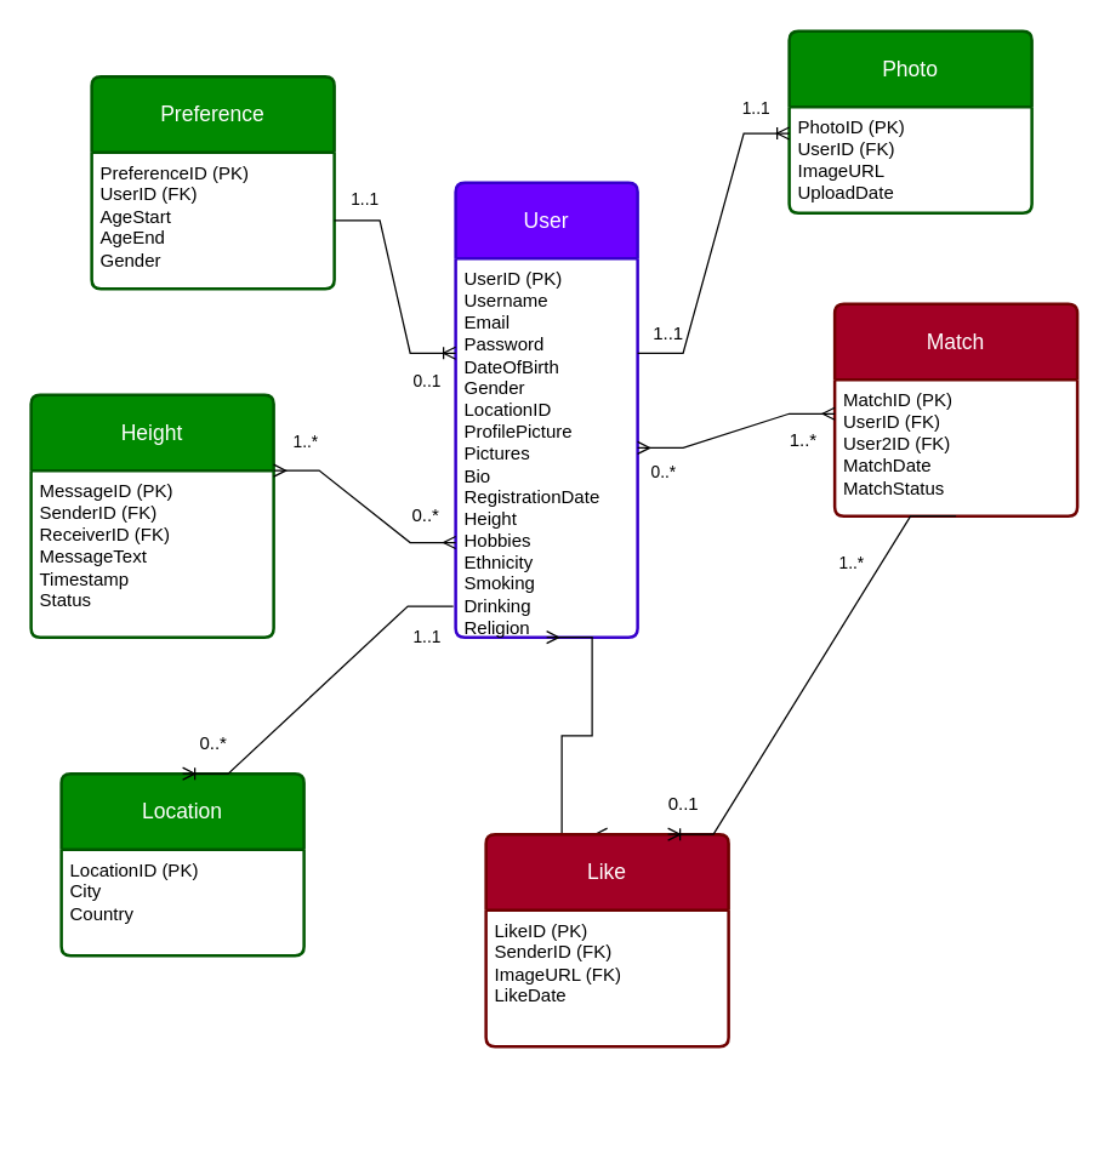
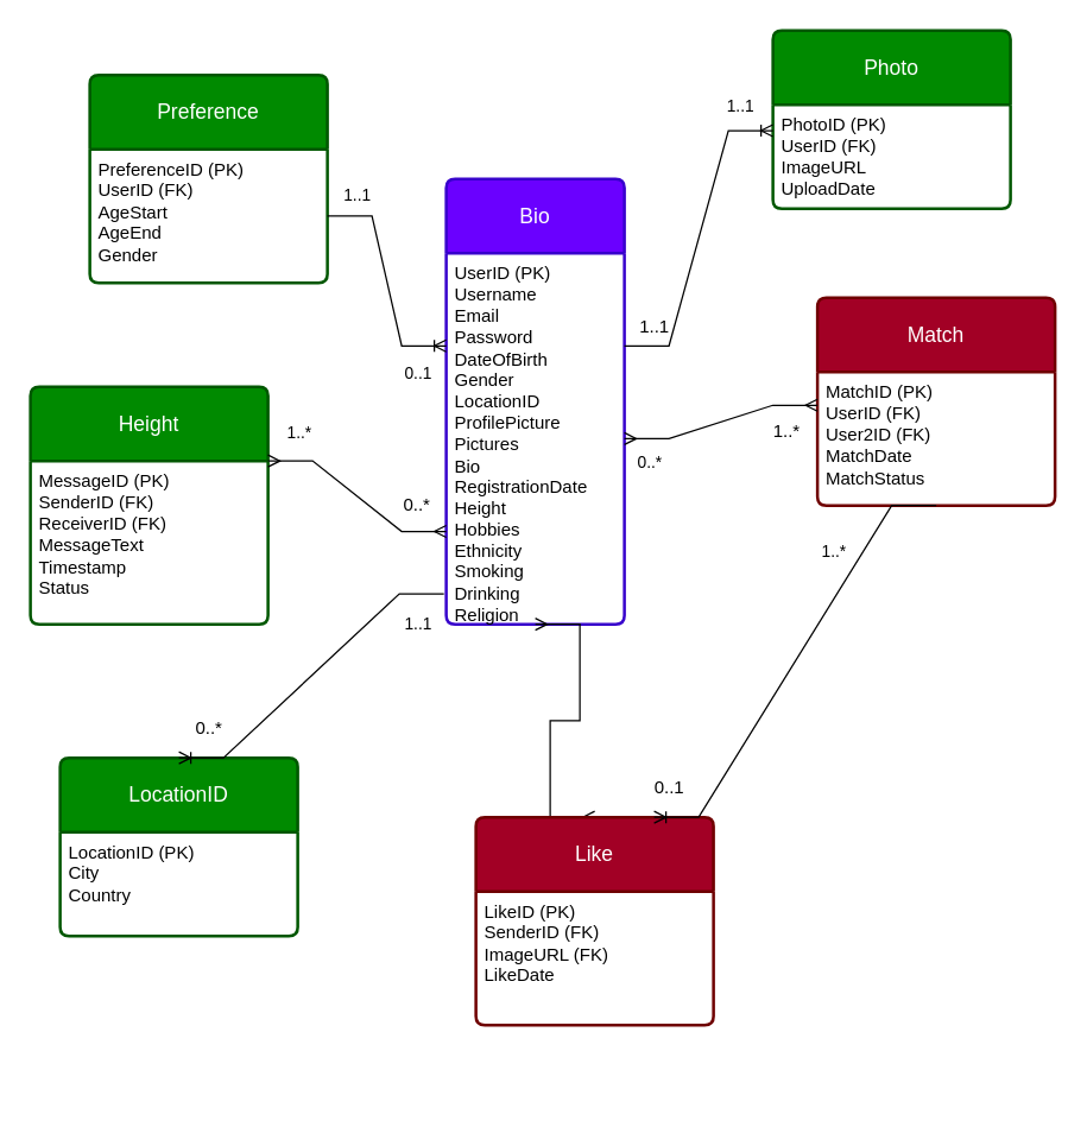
  <mxCell id="0" />
  <mxCell id="1" parent="0" />
- <mxCell id="2" value="User" style="swimlane;childLayout=stackLayout;horizontal=1;startSize=50;horizontalStack=0;rounded=1;fontSize=14;fontStyle=0;strokeWidth=2;resizeParent=0;resizeLast=1;shadow=0;dashed=0;align=center;arcSize=4;whiteSpace=wrap;html=1;fillColor=#6a00ff;fontColor=#ffffff;strokeColor=#3700CC;" parent="1" vertex="1"><mxGeometry x="300" y="120" width="120" height="300" as="geometry" /></mxCell>
+ <mxCell id="2" value="Bio" style="swimlane;childLayout=stackLayout;horizontal=1;startSize=50;horizontalStack=0;rounded=1;fontSize=14;fontStyle=0;strokeWidth=2;resizeParent=0;resizeLast=1;shadow=0;dashed=0;align=center;arcSize=4;whiteSpace=wrap;html=1;fillColor=#6a00ff;fontColor=#ffffff;strokeColor=#3700CC;" parent="1" vertex="1"><mxGeometry x="300" y="120" width="120" height="300" as="geometry" /></mxCell>
  <mxCell id="3" value="UserID (PK)&lt;br&gt;Username&lt;br&gt;Email&lt;br&gt;Password&lt;br&gt;DateOfBirth&lt;br&gt;Gender&lt;br&gt;LocationID&lt;br&gt;ProfilePicture&lt;br&gt;Pictures&lt;br&gt;Bio&lt;br&gt;RegistrationDate&lt;br&gt;Height&lt;br&gt;Hobbies&lt;br&gt;Ethnicity&lt;br&gt;Smoking&lt;br&gt;Drinking&lt;br&gt;Religion" style="align=left;strokeColor=none;fillColor=none;spacingLeft=4;fontSize=12;verticalAlign=top;resizable=0;rotatable=0;part=1;html=1;" parent="2" vertex="1"><mxGeometry y="50" width="120" height="250" as="geometry" /></mxCell>
  <mxCell id="4" value="Match" style="swimlane;childLayout=stackLayout;horizontal=1;startSize=50;horizontalStack=0;rounded=1;fontSize=14;fontStyle=0;strokeWidth=2;resizeParent=0;resizeLast=1;shadow=0;dashed=0;align=center;arcSize=4;whiteSpace=wrap;html=1;fillColor=#a20025;fontColor=#ffffff;strokeColor=#6F0000;" parent="1" vertex="1"><mxGeometry x="550" y="200" width="160" height="140" as="geometry" /></mxCell>
  <mxCell id="5" value="MatchID (PK)&lt;br&gt;UserID (FK)&lt;br&gt;User2ID (FK)&lt;br&gt;MatchDate&lt;br&gt;MatchStatus" style="align=left;strokeColor=none;fillColor=none;spacingLeft=4;fontSize=12;verticalAlign=top;resizable=0;rotatable=0;part=1;html=1;" parent="4" vertex="1"><mxGeometry y="50" width="160" height="90" as="geometry" /></mxCell>
  <mxCell id="6" value="Height" style="swimlane;childLayout=stackLayout;horizontal=1;startSize=50;horizontalStack=0;rounded=1;fontSize=14;fontStyle=0;strokeWidth=2;resizeParent=0;resizeLast=1;shadow=0;dashed=0;align=center;arcSize=4;whiteSpace=wrap;html=1;fillColor=#008a00;fontColor=#ffffff;strokeColor=#005700;" parent="1" vertex="1"><mxGeometry x="20" y="260" width="160" height="160" as="geometry" /></mxCell>
  <mxCell id="7" value="MessageID (PK)&lt;br&gt;SenderID (FK)&lt;br&gt;ReceiverID (FK)&lt;br&gt;MessageText&lt;br&gt;Timestamp&lt;br&gt;Status" style="align=left;strokeColor=none;fillColor=none;spacingLeft=4;fontSize=12;verticalAlign=top;resizable=0;rotatable=0;part=1;html=1;" parent="6" vertex="1"><mxGeometry y="50" width="160" height="110" as="geometry" /></mxCell>
  <mxCell id="8" value="Photo" style="swimlane;childLayout=stackLayout;horizontal=1;startSize=50;horizontalStack=0;rounded=1;fontSize=14;fontStyle=0;strokeWidth=2;resizeParent=0;resizeLast=1;shadow=0;dashed=0;align=center;arcSize=4;whiteSpace=wrap;html=1;fillColor=#008a00;fontColor=#ffffff;strokeColor=#005700;" parent="1" vertex="1"><mxGeometry x="520" y="20" width="160" height="120" as="geometry" /></mxCell>
  <mxCell id="9" value="PhotoID (PK)&lt;br&gt;UserID (FK)&lt;br&gt;ImageURL&lt;br&gt;UploadDate" style="align=left;strokeColor=none;fillColor=none;spacingLeft=4;fontSize=12;verticalAlign=top;resizable=0;rotatable=0;part=1;html=1;" parent="8" vertex="1"><mxGeometry y="50" width="160" height="70" as="geometry" /></mxCell>
  <mxCell id="10" value="1..1" style="edgeStyle=entityRelationEdgeStyle;fontSize=12;html=1;endArrow=ERoneToMany;rounded=0;entryX=0;entryY=0.25;entryDx=0;entryDy=0;exitX=1;exitY=0.25;exitDx=0;exitDy=0;" parent="1" source="3" target="9" edge="1"><mxGeometry x="-0.81" y="13" width="100" height="100" relative="1" as="geometry"><mxPoint x="280" y="650" as="sourcePoint" /><mxPoint x="380" y="550" as="targetPoint" /><mxPoint as="offset" /></mxGeometry></mxCell>
  <mxCell id="11" value="1..1" style="edgeLabel;html=1;align=center;verticalAlign=middle;resizable=0;points=[];" vertex="1" connectable="0" parent="10"><mxGeometry x="0.783" y="-1" relative="1" as="geometry"><mxPoint y="-18" as="offset" /></mxGeometry></mxCell>
  <mxCell id="12" value="1..*" style="edgeStyle=entityRelationEdgeStyle;fontSize=12;html=1;endArrow=ERmany;startArrow=ERmany;rounded=0;exitX=1;exitY=0.5;exitDx=0;exitDy=0;entryX=0;entryY=0.25;entryDx=0;entryDy=0;" parent="1" source="3" target="5" edge="1"><mxGeometry x="0.7" y="-17" width="100" height="100" relative="1" as="geometry"><mxPoint x="280" y="650" as="sourcePoint" /><mxPoint x="380" y="550" as="targetPoint" /><mxPoint as="offset" /></mxGeometry></mxCell>
  <mxCell id="13" value="0..*" style="edgeLabel;html=1;align=center;verticalAlign=middle;resizable=0;points=[];" vertex="1" connectable="0" parent="12"><mxGeometry x="-0.767" y="-1" relative="1" as="geometry"><mxPoint y="14" as="offset" /></mxGeometry></mxCell>
  <mxCell id="14" value="" style="edgeStyle=entityRelationEdgeStyle;fontSize=12;html=1;endArrow=ERmany;startArrow=ERmany;rounded=0;entryX=0.5;entryY=0;entryDx=0;entryDy=0;" parent="1" target="17" edge="1"><mxGeometry width="100" height="100" relative="1" as="geometry"><mxPoint x="360" y="420" as="sourcePoint" /><mxPoint x="310" y="603" as="targetPoint" /></mxGeometry></mxCell>
  <mxCell id="15" value="0..*" style="edgeStyle=entityRelationEdgeStyle;fontSize=12;html=1;endArrow=ERmany;startArrow=ERmany;rounded=0;entryX=0;entryY=0.75;entryDx=0;entryDy=0;exitX=1;exitY=0;exitDx=0;exitDy=0;" parent="1" source="7" target="3" edge="1"><mxGeometry x="0.707" y="18" width="100" height="100" relative="1" as="geometry"><mxPoint x="330" y="710" as="sourcePoint" /><mxPoint x="430" y="610" as="targetPoint" /><mxPoint as="offset" /></mxGeometry></mxCell>
  <mxCell id="16" value="1..*" style="edgeLabel;html=1;align=center;verticalAlign=middle;resizable=0;points=[];" vertex="1" connectable="0" parent="15"><mxGeometry x="-0.736" relative="1" as="geometry"><mxPoint x="2" y="-20" as="offset" /></mxGeometry></mxCell>
  <mxCell id="17" value="Like" style="swimlane;childLayout=stackLayout;horizontal=1;startSize=50;horizontalStack=0;rounded=1;fontSize=14;fontStyle=0;strokeWidth=2;resizeParent=0;resizeLast=1;shadow=0;dashed=0;align=center;arcSize=4;whiteSpace=wrap;html=1;fillColor=#a20025;fontColor=#ffffff;strokeColor=#6F0000;" parent="1" vertex="1"><mxGeometry x="320" y="550" width="160" height="140" as="geometry" /></mxCell>
  <mxCell id="18" value="LikeID (PK)&lt;br&gt;SenderID (FK)&lt;br&gt;ImageURL (FK)&lt;br&gt;LikeDate" style="align=left;strokeColor=none;fillColor=none;spacingLeft=4;fontSize=12;verticalAlign=top;resizable=0;rotatable=0;part=1;html=1;" parent="17" vertex="1"><mxGeometry y="50" width="160" height="90" as="geometry" /></mxCell>
  <mxCell id="19" value="0..1" style="edgeStyle=entityRelationEdgeStyle;fontSize=12;html=1;endArrow=ERoneToMany;rounded=0;exitX=0.5;exitY=1;exitDx=0;exitDy=0;entryX=0.75;entryY=0;entryDx=0;entryDy=0;" parent="1" source="5" target="17" edge="1"><mxGeometry x="0.935" y="-20" width="100" height="100" relative="1" as="geometry"><mxPoint x="370" y="730" as="sourcePoint" /><mxPoint x="430" y="610" as="targetPoint" /><Array as="points"><mxPoint x="500" y="750" /><mxPoint x="390" y="750" /><mxPoint x="400" y="730" /></Array><mxPoint as="offset" /></mxGeometry></mxCell>
  <mxCell id="20" value="1..*" style="edgeLabel;html=1;align=center;verticalAlign=middle;resizable=0;points=[];" vertex="1" connectable="0" parent="19"><mxGeometry x="-0.64" y="-2" relative="1" as="geometry"><mxPoint x="-25" y="10" as="offset" /></mxGeometry></mxCell>
  <mxCell id="21" value="Preference" style="swimlane;childLayout=stackLayout;horizontal=1;startSize=50;horizontalStack=0;rounded=1;fontSize=14;fontStyle=0;strokeWidth=2;resizeParent=0;resizeLast=1;shadow=0;dashed=0;align=center;arcSize=4;whiteSpace=wrap;html=1;fillColor=#008a00;fontColor=#ffffff;strokeColor=#005700;" vertex="1" parent="1"><mxGeometry x="60" y="50" width="160" height="140" as="geometry" /></mxCell>
  <mxCell id="22" value="PreferenceID (PK)&lt;br&gt;UserID (FK)&lt;br&gt;AgeStart&lt;br&gt;AgeEnd&lt;br&gt;Gender" style="align=left;strokeColor=none;fillColor=none;spacingLeft=4;fontSize=12;verticalAlign=top;resizable=0;rotatable=0;part=1;html=1;" vertex="1" parent="21"><mxGeometry y="50" width="160" height="90" as="geometry" /></mxCell>
- <mxCell id="23" value="Location" style="swimlane;childLayout=stackLayout;horizontal=1;startSize=50;horizontalStack=0;rounded=1;fontSize=14;fontStyle=0;strokeWidth=2;resizeParent=0;resizeLast=1;shadow=0;dashed=0;align=center;arcSize=4;whiteSpace=wrap;html=1;fillColor=#008a00;fontColor=#ffffff;strokeColor=#005700;" vertex="1" parent="1"><mxGeometry x="40" y="510" width="160" height="120" as="geometry" /></mxCell>
+ <mxCell id="23" value="LocationID" style="swimlane;childLayout=stackLayout;horizontal=1;startSize=50;horizontalStack=0;rounded=1;fontSize=14;fontStyle=0;strokeWidth=2;resizeParent=0;resizeLast=1;shadow=0;dashed=0;align=center;arcSize=4;whiteSpace=wrap;html=1;fillColor=#008a00;fontColor=#ffffff;strokeColor=#005700;" vertex="1" parent="1"><mxGeometry x="40" y="510" width="160" height="120" as="geometry" /></mxCell>
  <mxCell id="24" value="LocationID (PK)&lt;br&gt;City&lt;br&gt;Country" style="align=left;strokeColor=none;fillColor=none;spacingLeft=4;fontSize=12;verticalAlign=top;resizable=0;rotatable=0;part=1;html=1;" vertex="1" parent="23"><mxGeometry y="50" width="160" height="70" as="geometry" /></mxCell>
  <mxCell id="25" value="" style="edgeStyle=entityRelationEdgeStyle;fontSize=12;html=1;endArrow=ERoneToMany;rounded=0;entryX=0;entryY=0.25;entryDx=0;entryDy=0;exitX=1;exitY=0.5;exitDx=0;exitDy=0;" edge="1" parent="1" source="22" target="3"><mxGeometry width="100" height="100" relative="1" as="geometry"><mxPoint x="350" y="350" as="sourcePoint" /><mxPoint x="450" y="250" as="targetPoint" /></mxGeometry></mxCell>
  <mxCell id="26" value="1..1" style="edgeLabel;html=1;align=center;verticalAlign=middle;resizable=0;points=[];" vertex="1" connectable="0" parent="25"><mxGeometry x="-0.848" y="-1" relative="1" as="geometry"><mxPoint x="8" y="-16" as="offset" /></mxGeometry></mxCell>
  <mxCell id="27" value="0..1" style="edgeLabel;html=1;align=center;verticalAlign=middle;resizable=0;points=[];" vertex="1" connectable="0" parent="25"><mxGeometry x="0.785" y="-1" relative="1" as="geometry"><mxPoint x="-4" y="17" as="offset" /></mxGeometry></mxCell>
  <mxCell id="28" value="0..*" style="edgeStyle=entityRelationEdgeStyle;fontSize=12;html=1;endArrow=ERoneToMany;rounded=0;entryX=0.5;entryY=0;entryDx=0;entryDy=0;exitX=-0.013;exitY=0.918;exitDx=0;exitDy=0;exitPerimeter=0;" edge="1" parent="1" source="3" target="23"><mxGeometry x="0.82" y="-20" width="100" height="100" relative="1" as="geometry"><mxPoint x="240" y="540" as="sourcePoint" /><mxPoint x="340" y="440" as="targetPoint" /><mxPoint as="offset" /></mxGeometry></mxCell>
  <mxCell id="29" value="1..1" style="edgeLabel;html=1;align=center;verticalAlign=middle;resizable=0;points=[];" vertex="1" connectable="0" parent="28"><mxGeometry x="-0.722" y="-2" relative="1" as="geometry"><mxPoint x="14" y="21" as="offset" /></mxGeometry></mxCell>
